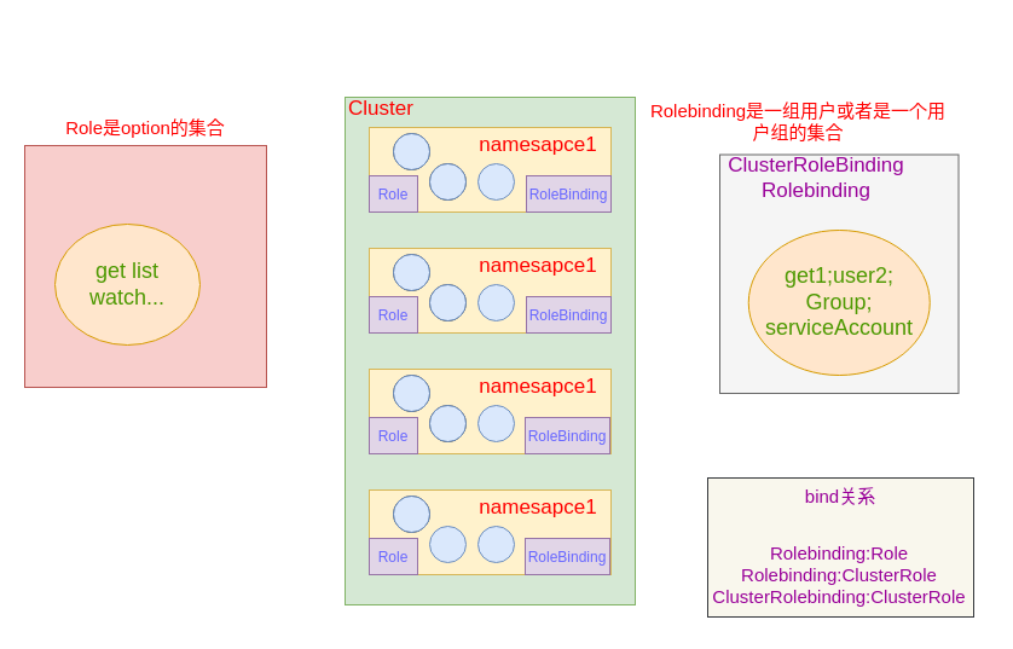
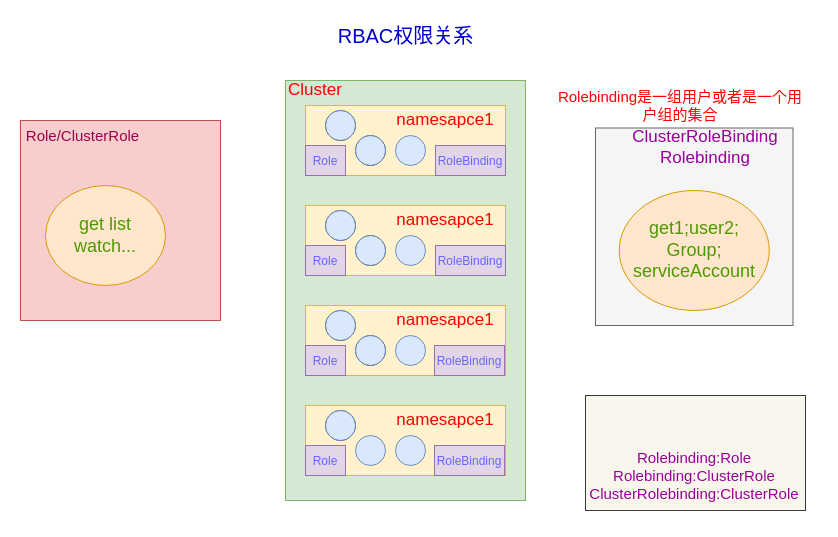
  <mxCell id="0" />
  <mxCell id="1" parent="0" />
  <mxCell id="2" value="" style="whiteSpace=wrap;html=1;aspect=fixed;fontSize=15;fillColor=#f8cecc;strokeColor=#b85450;" parent="1" vertex="1"><mxGeometry x="20" y="120" width="200" height="200" as="geometry" /></mxCell>
  <mxCell id="3" value="" style="rounded=0;whiteSpace=wrap;html=1;fillColor=#d5e8d4;strokeColor=#82b366;" parent="1" vertex="1"><mxGeometry x="285" y="80" width="240" height="420" as="geometry" /></mxCell>
  <mxCell id="4" value="" style="rounded=0;whiteSpace=wrap;html=1;fillColor=#fff2cc;strokeColor=#d6b656;" parent="1" vertex="1"><mxGeometry x="305" y="105" width="200" height="70" as="geometry" /></mxCell>
  <mxCell id="5" value="" style="rounded=0;whiteSpace=wrap;html=1;fillColor=#fff2cc;strokeColor=#d6b656;" parent="1" vertex="1"><mxGeometry x="305" y="205" width="200" height="70" as="geometry" /></mxCell>
  <mxCell id="6" value="" style="rounded=0;whiteSpace=wrap;html=1;fillColor=#fff2cc;strokeColor=#d6b656;" parent="1" vertex="1"><mxGeometry x="305" y="305" width="200" height="70" as="geometry" /></mxCell>
  <mxCell id="7" value="" style="rounded=0;whiteSpace=wrap;html=1;fillColor=#fff2cc;strokeColor=#d6b656;" parent="1" vertex="1"><mxGeometry x="305" y="405" width="200" height="70" as="geometry" /></mxCell>
  <mxCell id="8" value="&lt;font style=&quot;font-size: 17px&quot; color=&quot;#ff0000&quot;&gt;Cluster&lt;/font&gt;" style="text;html=1;strokeColor=none;fillColor=none;align=center;verticalAlign=middle;whiteSpace=wrap;rounded=0;" parent="1" vertex="1"><mxGeometry x="285" y="75" width="60" height="30" as="geometry" /></mxCell>
  <mxCell id="9" value="namesapce1" style="text;html=1;strokeColor=none;fillColor=none;align=center;verticalAlign=middle;whiteSpace=wrap;rounded=0;fontSize=17;fontColor=#FF0000;" parent="1" vertex="1"><mxGeometry x="385" y="105" width="120" height="30" as="geometry" /></mxCell>
  <mxCell id="10" value="namesapce1" style="text;html=1;strokeColor=none;fillColor=none;align=center;verticalAlign=middle;whiteSpace=wrap;rounded=0;fontSize=17;fontColor=#FF0000;" parent="1" vertex="1"><mxGeometry x="385" y="405" width="120" height="30" as="geometry" /></mxCell>
  <mxCell id="11" value="namesapce1" style="text;html=1;strokeColor=none;fillColor=none;align=center;verticalAlign=middle;whiteSpace=wrap;rounded=0;fontSize=17;fontColor=#FF0000;" parent="1" vertex="1"><mxGeometry x="385" y="305" width="120" height="30" as="geometry" /></mxCell>
  <mxCell id="12" value="namesapce1" style="text;html=1;strokeColor=none;fillColor=none;align=center;verticalAlign=middle;whiteSpace=wrap;rounded=0;fontSize=17;fontColor=#FF0000;" parent="1" vertex="1"><mxGeometry x="385" y="205" width="120" height="30" as="geometry" /></mxCell>
  <mxCell id="13" value="" style="ellipse;whiteSpace=wrap;html=1;aspect=fixed;fontSize=17;fontColor=#FF0000;" parent="1" vertex="1"><mxGeometry x="355" y="135" width="30" height="30" as="geometry" /></mxCell>
  <mxCell id="14" value="" style="ellipse;whiteSpace=wrap;html=1;aspect=fixed;fontSize=17;fontColor=#FF0000;" parent="1" vertex="1"><mxGeometry x="325" y="110" width="30" height="30" as="geometry" /></mxCell>
  <mxCell id="15" value="" style="ellipse;whiteSpace=wrap;html=1;aspect=fixed;fontSize=17;fontColor=#FF0000;" parent="1" vertex="1"><mxGeometry x="325" y="210" width="30" height="30" as="geometry" /></mxCell>
  <mxCell id="16" value="" style="ellipse;whiteSpace=wrap;html=1;aspect=fixed;fontSize=17;fontColor=#FF0000;" parent="1" vertex="1"><mxGeometry x="355" y="235" width="30" height="30" as="geometry" /></mxCell>
  <mxCell id="17" value="" style="ellipse;whiteSpace=wrap;html=1;aspect=fixed;fontSize=17;fontColor=#FF0000;" parent="1" vertex="1"><mxGeometry x="325" y="310" width="30" height="30" as="geometry" /></mxCell>
  <mxCell id="18" value="" style="ellipse;whiteSpace=wrap;html=1;aspect=fixed;fontSize=17;fontColor=#FF0000;" parent="1" vertex="1"><mxGeometry x="355" y="335" width="30" height="30" as="geometry" /></mxCell>
  <mxCell id="19" value="" style="ellipse;whiteSpace=wrap;html=1;aspect=fixed;fontSize=17;fillColor=#dae8fc;strokeColor=#6c8ebf;" parent="1" vertex="1"><mxGeometry x="395" y="335" width="30" height="30" as="geometry" /></mxCell>
  <mxCell id="20" value="" style="ellipse;whiteSpace=wrap;html=1;aspect=fixed;fontSize=17;fontColor=#FF0000;" parent="1" vertex="1"><mxGeometry x="325" y="410" width="30" height="30" as="geometry" /></mxCell>
  <mxCell id="21" value="" style="ellipse;whiteSpace=wrap;html=1;aspect=fixed;fontSize=17;fillColor=#dae8fc;strokeColor=#6c8ebf;" parent="1" vertex="1"><mxGeometry x="355" y="435" width="30" height="30" as="geometry" /></mxCell>
  <mxCell id="22" value="" style="ellipse;whiteSpace=wrap;html=1;aspect=fixed;fontSize=17;fillColor=#dae8fc;strokeColor=#6c8ebf;" parent="1" vertex="1"><mxGeometry x="395" y="435" width="30" height="30" as="geometry" /></mxCell>
  <mxCell id="23" value="" style="ellipse;whiteSpace=wrap;html=1;aspect=fixed;fontSize=17;fillColor=#dae8fc;strokeColor=#6c8ebf;" parent="1" vertex="1"><mxGeometry x="325" y="110" width="30" height="30" as="geometry" /></mxCell>
  <mxCell id="24" value="" style="ellipse;whiteSpace=wrap;html=1;aspect=fixed;fontSize=17;fillColor=#dae8fc;strokeColor=#6c8ebf;" parent="1" vertex="1"><mxGeometry x="355" y="135" width="30" height="30" as="geometry" /></mxCell>
  <mxCell id="25" value="" style="ellipse;whiteSpace=wrap;html=1;aspect=fixed;fontSize=17;fillColor=#dae8fc;strokeColor=#6c8ebf;" parent="1" vertex="1"><mxGeometry x="395" y="135" width="30" height="30" as="geometry" /></mxCell>
  <mxCell id="26" value="" style="ellipse;whiteSpace=wrap;html=1;aspect=fixed;fontSize=17;fillColor=#dae8fc;strokeColor=#6c8ebf;" parent="1" vertex="1"><mxGeometry x="325" y="210" width="30" height="30" as="geometry" /></mxCell>
  <mxCell id="27" value="" style="ellipse;whiteSpace=wrap;html=1;aspect=fixed;fontSize=17;fillColor=#dae8fc;strokeColor=#6c8ebf;" parent="1" vertex="1"><mxGeometry x="355" y="235" width="30" height="30" as="geometry" /></mxCell>
  <mxCell id="28" value="" style="ellipse;whiteSpace=wrap;html=1;aspect=fixed;fontSize=17;fillColor=#dae8fc;strokeColor=#6c8ebf;" parent="1" vertex="1"><mxGeometry x="395" y="235" width="30" height="30" as="geometry" /></mxCell>
  <mxCell id="29" value="" style="ellipse;whiteSpace=wrap;html=1;aspect=fixed;fontSize=17;fillColor=#dae8fc;strokeColor=#6c8ebf;" parent="1" vertex="1"><mxGeometry x="325" y="310" width="30" height="30" as="geometry" /></mxCell>
  <mxCell id="30" value="" style="ellipse;whiteSpace=wrap;html=1;aspect=fixed;fontSize=17;fillColor=#dae8fc;strokeColor=#6c8ebf;" parent="1" vertex="1"><mxGeometry x="355" y="335" width="30" height="30" as="geometry" /></mxCell>
  <mxCell id="31" value="" style="ellipse;whiteSpace=wrap;html=1;aspect=fixed;fontSize=17;fillColor=#dae8fc;strokeColor=#6c8ebf;" parent="1" vertex="1"><mxGeometry x="325" y="410" width="30" height="30" as="geometry" /></mxCell>
  <mxCell id="32" value="&lt;font color=&quot;#6666ff&quot;&gt;&lt;font style=&quot;font-size: 12px&quot;&gt;Role&lt;/font&gt;&lt;br&gt;&lt;/font&gt;" style="text;html=1;strokeColor=#9673a6;fillColor=#e1d5e7;align=center;verticalAlign=middle;whiteSpace=wrap;rounded=0;fontSize=17;" parent="1" vertex="1"><mxGeometry x="305" y="145" width="40" height="30" as="geometry" /></mxCell>
  <mxCell id="33" value="&lt;font color=&quot;#6666ff&quot;&gt;&lt;font style=&quot;font-size: 12px&quot;&gt;Role&lt;/font&gt;&lt;br&gt;&lt;/font&gt;" style="text;html=1;strokeColor=#9673a6;fillColor=#e1d5e7;align=center;verticalAlign=middle;whiteSpace=wrap;rounded=0;fontSize=17;" parent="1" vertex="1"><mxGeometry x="305" y="445" width="40" height="30" as="geometry" /></mxCell>
  <mxCell id="34" value="&lt;font color=&quot;#6666ff&quot;&gt;&lt;font style=&quot;font-size: 12px&quot;&gt;Role&lt;/font&gt;&lt;br&gt;&lt;/font&gt;" style="text;html=1;strokeColor=#9673a6;fillColor=#e1d5e7;align=center;verticalAlign=middle;whiteSpace=wrap;rounded=0;fontSize=17;" parent="1" vertex="1"><mxGeometry x="305" y="345" width="40" height="30" as="geometry" /></mxCell>
  <mxCell id="35" value="&lt;font color=&quot;#6666ff&quot;&gt;&lt;font style=&quot;font-size: 12px&quot;&gt;Role&lt;/font&gt;&lt;br&gt;&lt;/font&gt;" style="text;html=1;strokeColor=#9673a6;fillColor=#e1d5e7;align=center;verticalAlign=middle;whiteSpace=wrap;rounded=0;fontSize=17;" parent="1" vertex="1"><mxGeometry x="305" y="245" width="40" height="30" as="geometry" /></mxCell>
  <mxCell id="36" value="&lt;font color=&quot;#6666ff&quot;&gt;&lt;font style=&quot;font-size: 12px&quot;&gt;RoleBinding&lt;/font&gt;&lt;br&gt;&lt;/font&gt;" style="text;html=1;strokeColor=#9673a6;fillColor=#e1d5e7;align=center;verticalAlign=middle;whiteSpace=wrap;rounded=0;fontSize=17;" parent="1" vertex="1"><mxGeometry x="435" y="145" width="70" height="30" as="geometry" /></mxCell>
  <mxCell id="37" value="&lt;font color=&quot;#6666ff&quot;&gt;&lt;font style=&quot;font-size: 12px&quot;&gt;RoleBinding&lt;/font&gt;&lt;br&gt;&lt;/font&gt;" style="text;html=1;strokeColor=#9673a6;fillColor=#e1d5e7;align=center;verticalAlign=middle;whiteSpace=wrap;rounded=0;fontSize=17;" parent="1" vertex="1"><mxGeometry x="435" y="245" width="70" height="30" as="geometry" /></mxCell>
  <mxCell id="38" value="&lt;font color=&quot;#6666ff&quot;&gt;&lt;font style=&quot;font-size: 12px&quot;&gt;RoleBinding&lt;/font&gt;&lt;br&gt;&lt;/font&gt;" style="text;html=1;strokeColor=#9673a6;fillColor=#e1d5e7;align=center;verticalAlign=middle;whiteSpace=wrap;rounded=0;fontSize=17;" parent="1" vertex="1"><mxGeometry x="434" y="345" width="70" height="30" as="geometry" /></mxCell>
  <mxCell id="39" value="&lt;font color=&quot;#6666ff&quot;&gt;&lt;font style=&quot;font-size: 12px&quot;&gt;RoleBinding&lt;/font&gt;&lt;br&gt;&lt;/font&gt;" style="text;html=1;strokeColor=#9673a6;fillColor=#e1d5e7;align=center;verticalAlign=middle;whiteSpace=wrap;rounded=0;fontSize=17;" parent="1" vertex="1"><mxGeometry x="434" y="445" width="70" height="30" as="geometry" /></mxCell>
  <mxCell id="40" value="&lt;font style=&quot;font-size: 18px&quot; color=&quot;#4d9900&quot;&gt;get list watch...&lt;/font&gt;" style="ellipse;whiteSpace=wrap;html=1;fontSize=12;fillColor=#ffe6cc;strokeColor=#d79b00;" parent="1" vertex="1"><mxGeometry x="45" y="185" width="120" height="100" as="geometry" /></mxCell>
- <mxCell id="42" value="&lt;font color=&quot;#ff0000&quot;&gt;Role是option的集合&lt;/font&gt;" style="text;html=1;strokeColor=none;fillColor=none;align=center;verticalAlign=middle;whiteSpace=wrap;rounded=0;fontSize=15;fontColor=#99004D;" parent="1" vertex="1"><mxGeometry x="50" y="90" width="140" height="30" as="geometry" /></mxCell>
+ <mxCell id="41" value="&lt;font style=&quot;font-size: 15px&quot; color=&quot;#99004d&quot;&gt;Role/ClusterRole&lt;/font&gt;" style="text;html=1;strokeColor=none;fillColor=none;align=center;verticalAlign=middle;whiteSpace=wrap;rounded=0;fontSize=18;fontColor=#4D9900;" parent="1" vertex="1"><mxGeometry x="20" y="120" width="125" height="30" as="geometry" /></mxCell>
  <mxCell id="43" value="" style="whiteSpace=wrap;html=1;aspect=fixed;fontSize=15;fontColor=#333333;fillColor=#f5f5f5;strokeColor=#666666;" parent="1" vertex="1"><mxGeometry x="595" y="127.5" width="197.5" height="197.5" as="geometry" /></mxCell>
- <mxCell id="44" value="&lt;font color=&quot;#990099&quot;&gt;ClusterRoleBinding&lt;br&gt;Rolebinding&lt;/font&gt;" style="text;html=1;align=center;verticalAlign=middle;whiteSpace=wrap;rounded=0;fontSize=17;" parent="1" vertex="1"><mxGeometry x="595" y="132.25" width="160" height="30" as="geometry" /></mxCell>
- <mxCell id="45" value="&lt;font color=&quot;#ff0000&quot;&gt;Rolebinding是一组用户或者是一个用户组的集合&lt;/font&gt;" style="text;html=1;strokeColor=none;fillColor=none;align=center;verticalAlign=middle;whiteSpace=wrap;rounded=0;fontSize=15;fontColor=#99004D;" parent="1" vertex="1"><mxGeometry x="535" y="85" width="250" height="30" as="geometry" /></mxCell>
+ <mxCell id="44" value="&lt;font color=&quot;#990099&quot;&gt;ClusterRoleBinding&lt;br&gt;Rolebinding&lt;/font&gt;" style="text;html=1;align=center;verticalAlign=middle;whiteSpace=wrap;rounded=0;fontSize=17;" parent="1" vertex="1"><mxGeometry x="625" y="132.25" width="160" height="30" as="geometry" /></mxCell>
+ <mxCell id="45" value="&lt;font color=&quot;#ff0000&quot;&gt;Rolebinding是一组用户或者是一个用户组的集合&lt;/font&gt;" style="text;html=1;strokeColor=none;fillColor=none;align=center;verticalAlign=middle;whiteSpace=wrap;rounded=0;fontSize=15;fontColor=#99004D;" parent="1" vertex="1"><mxGeometry x="555" y="90" width="250" height="30" as="geometry" /></mxCell>
  <mxCell id="46" value="&lt;font color=&quot;#4d9900&quot;&gt;&lt;span style=&quot;font-size: 18px&quot;&gt;get1;user2;&lt;br&gt;Group;&lt;br&gt;serviceAccount&lt;/span&gt;&lt;/font&gt;" style="ellipse;whiteSpace=wrap;html=1;fontSize=12;fillColor=#ffe6cc;strokeColor=#d79b00;" parent="1" vertex="1"><mxGeometry x="618.75" y="190" width="150" height="120" as="geometry" /></mxCell>
  <mxCell id="47" value="" style="rounded=0;whiteSpace=wrap;html=1;fontSize=15;fillColor=#f9f7ed;strokeColor=#36393d;" parent="1" vertex="1"><mxGeometry x="585" y="395" width="220" height="115" as="geometry" /></mxCell>
- <mxCell id="48" value="bind关系" style="text;html=1;strokeColor=none;fillColor=none;align=center;verticalAlign=middle;whiteSpace=wrap;rounded=0;fontSize=15;fontColor=#990099;" parent="1" vertex="1"><mxGeometry x="651.87" y="395" width="86.25" height="30" as="geometry" /></mxCell>
  <mxCell id="49" value="Rolebinding:Role&lt;br&gt;Rolebinding:ClusterRole&lt;br&gt;ClusterRolebinding:ClusterRole" style="text;html=1;strokeColor=none;fillColor=none;align=center;verticalAlign=middle;whiteSpace=wrap;rounded=0;fontSize=15;fontColor=#990099;" parent="1" vertex="1"><mxGeometry x="571.87" y="435" width="243.75" height="80" as="geometry" /></mxCell>
+ <mxCell id="50" value="&lt;font color=&quot;#0000cc&quot; style=&quot;font-size: 20px&quot;&gt;RBAC权限关系&lt;/font&gt;" style="text;html=1;strokeColor=none;fillColor=none;align=center;verticalAlign=middle;whiteSpace=wrap;rounded=0;fontSize=15;fontColor=#990099;" parent="1" vertex="1"><mxGeometry x="327.5" y="20" width="155" height="30" as="geometry" /></mxCell>
